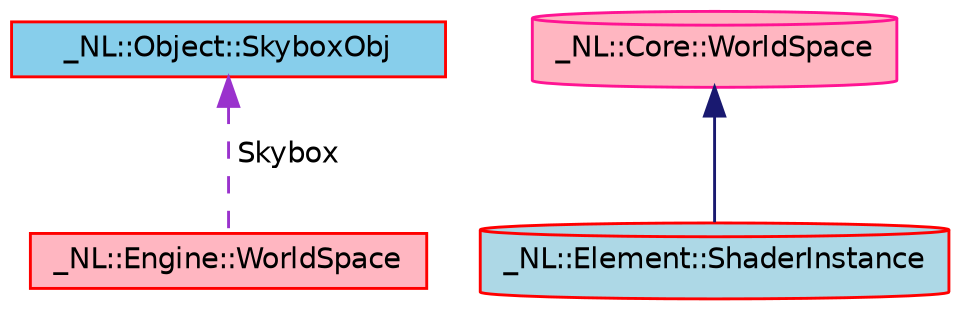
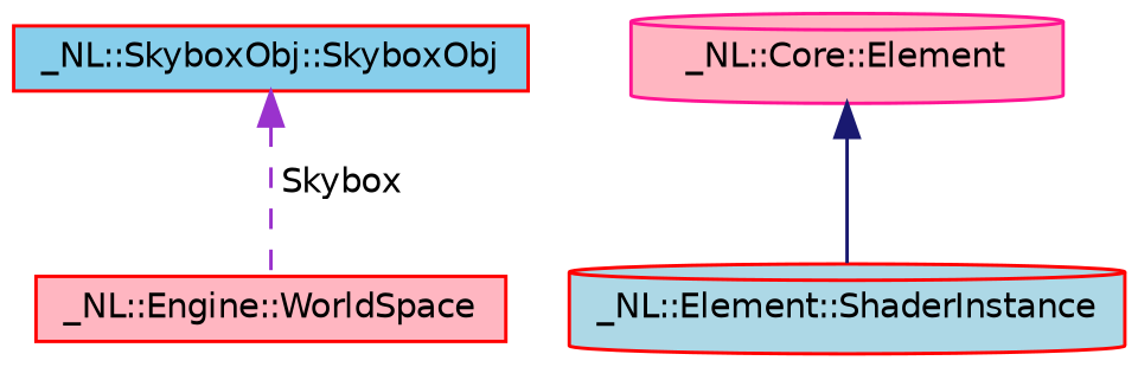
  digraph {
    node [color=red fillcolor=lightpink fontname=Helvetica fontsize=10 shape=box style=filled]
    edge [dir=back fontname=Helvetica fontsize=10 labelfontname=Helvetica labelfontsize=10]
    n1 [fontcolor=black height=0.2 label="_NL::Engine::WorldSpace" width=0.4]
-   n2 [fillcolor=skyblue height=0.2 label="_NL::Object::SkyboxObj" width=0.4]
+   n2 [fillcolor=skyblue height=0.2 label="_NL::SkyboxObj::SkyboxObj" width=0.4]
    n3 [fillcolor=lightblue height=0.2 label="_NL::Element::ShaderInstance" shape=cylinder width=0.4]
-   n4 [color=deeppink height=0.2 label="_NL::Core::WorldSpace" shape=cylinder width=0.4]
+   n4 [color=deeppink height=0.2 label="_NL::Core::Element" shape=cylinder width=0.4]
    n2 -> n1 [color=darkorchid3 label=" Skybox" style=dashed]
    n4 -> n3 [color=midnightblue style=solid]
  }
